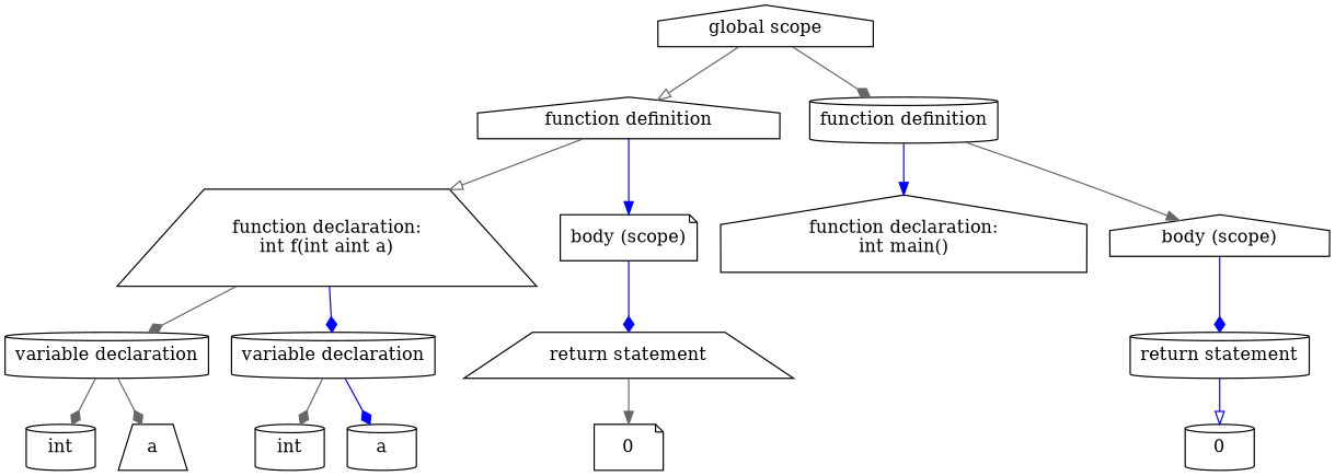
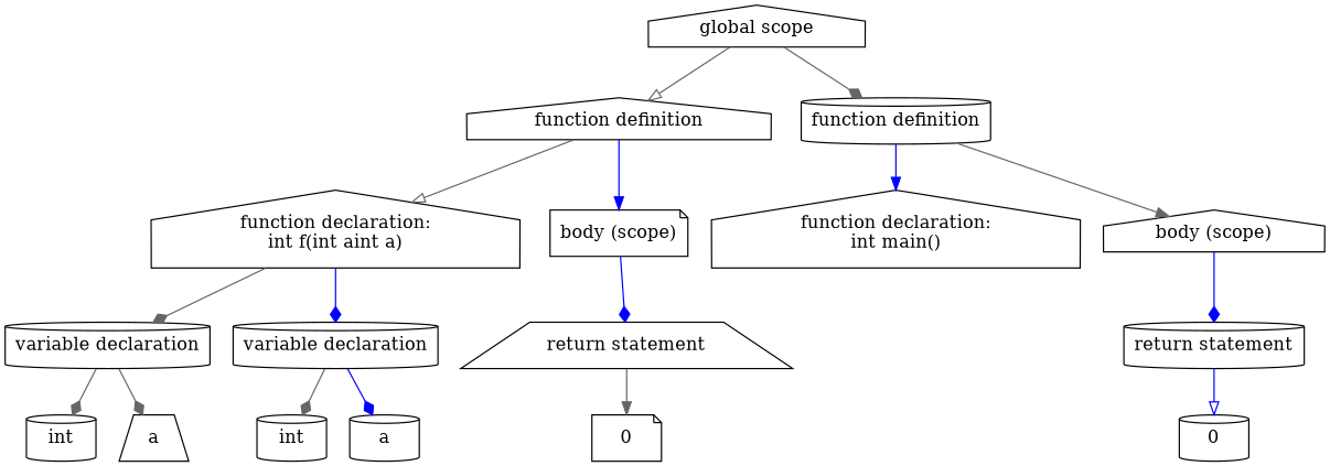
  digraph {
    node [shape=cylinder]
    edge [color=gray40 arrowhead=diamond]
    n1 [label=int]
    n2 [label="variable declaration"]
    n3 [label=a shape=trapezium]
-   n4 [label="function declaration:\nint f(int aint a)" shape=trapezium]
+   n4 [label="function declaration:\nint f(int aint a)" shape=house]
    n5 [label="variable declaration"]
    n6 [label=int]
    n7 [label=a]
    n8 [label="function definition" shape=house]
    n9 [label="body (scope)" shape=note]
    n10 [label=0 shape=note]
    n11 [label="return statement" shape=trapezium]
    n12 [label="global scope" shape=house]
    n13 [label="function definition"]
    n14 [label="function declaration:\nint main()" shape=house]
    n15 [label="body (scope)" shape=house]
    n16 [label=0]
    n17 [label="return statement"]
    n2 -> n1
    n2 -> n3
    n4 -> n2
    n4 -> n5 [color=blue]
    n5 -> n6
    n5 -> n7 [color=blue]
    n8 -> n4 [arrowhead=onormal]
    n8 -> n9 [color=blue arrowhead=normal]
    n9 -> n11 [color=blue]
    n11 -> n10 [arrowhead=normal]
    n12 -> n8 [arrowhead=onormal]
    n12 -> n13
    n13 -> n14 [color=blue arrowhead=normal]
    n13 -> n15 [arrowhead=normal]
    n15 -> n17 [color=blue]
    n17 -> n16 [color=blue arrowhead=onormal]
  }
